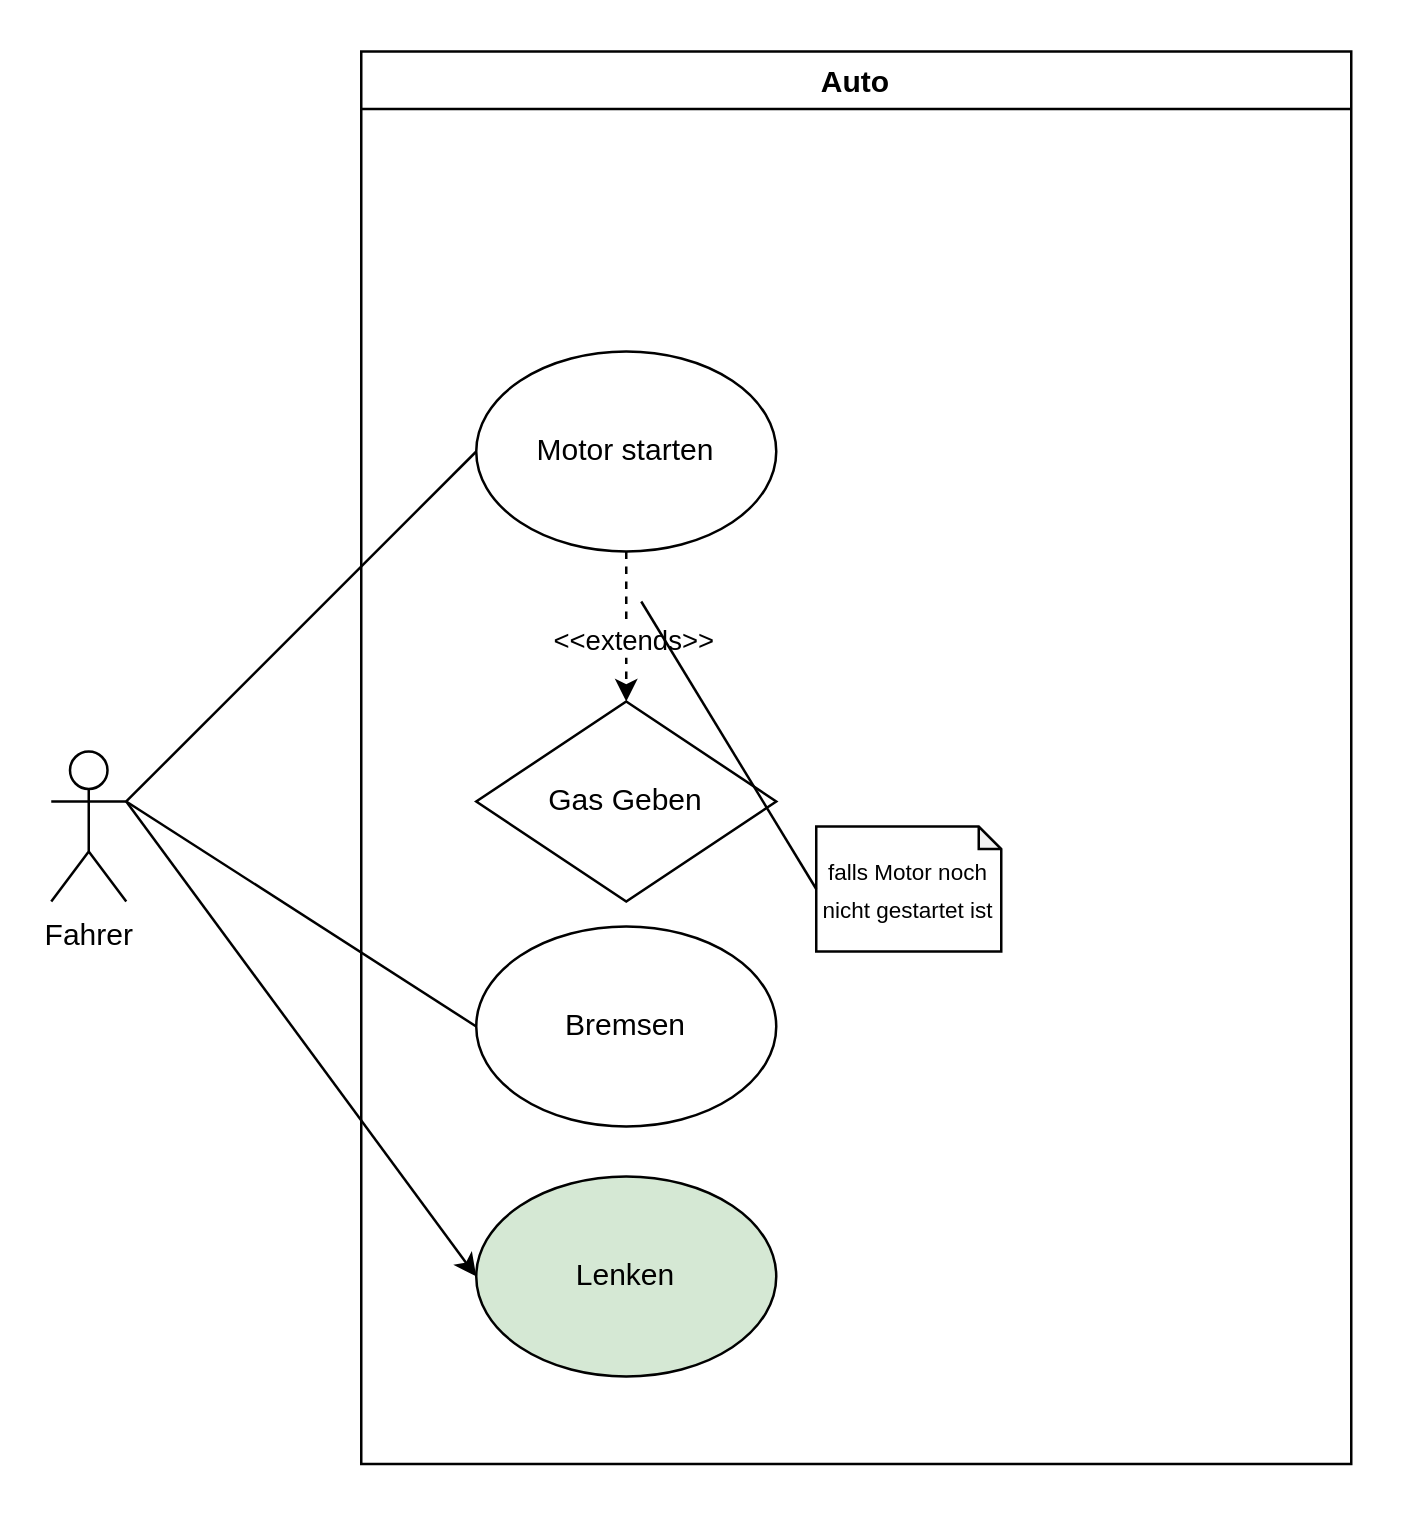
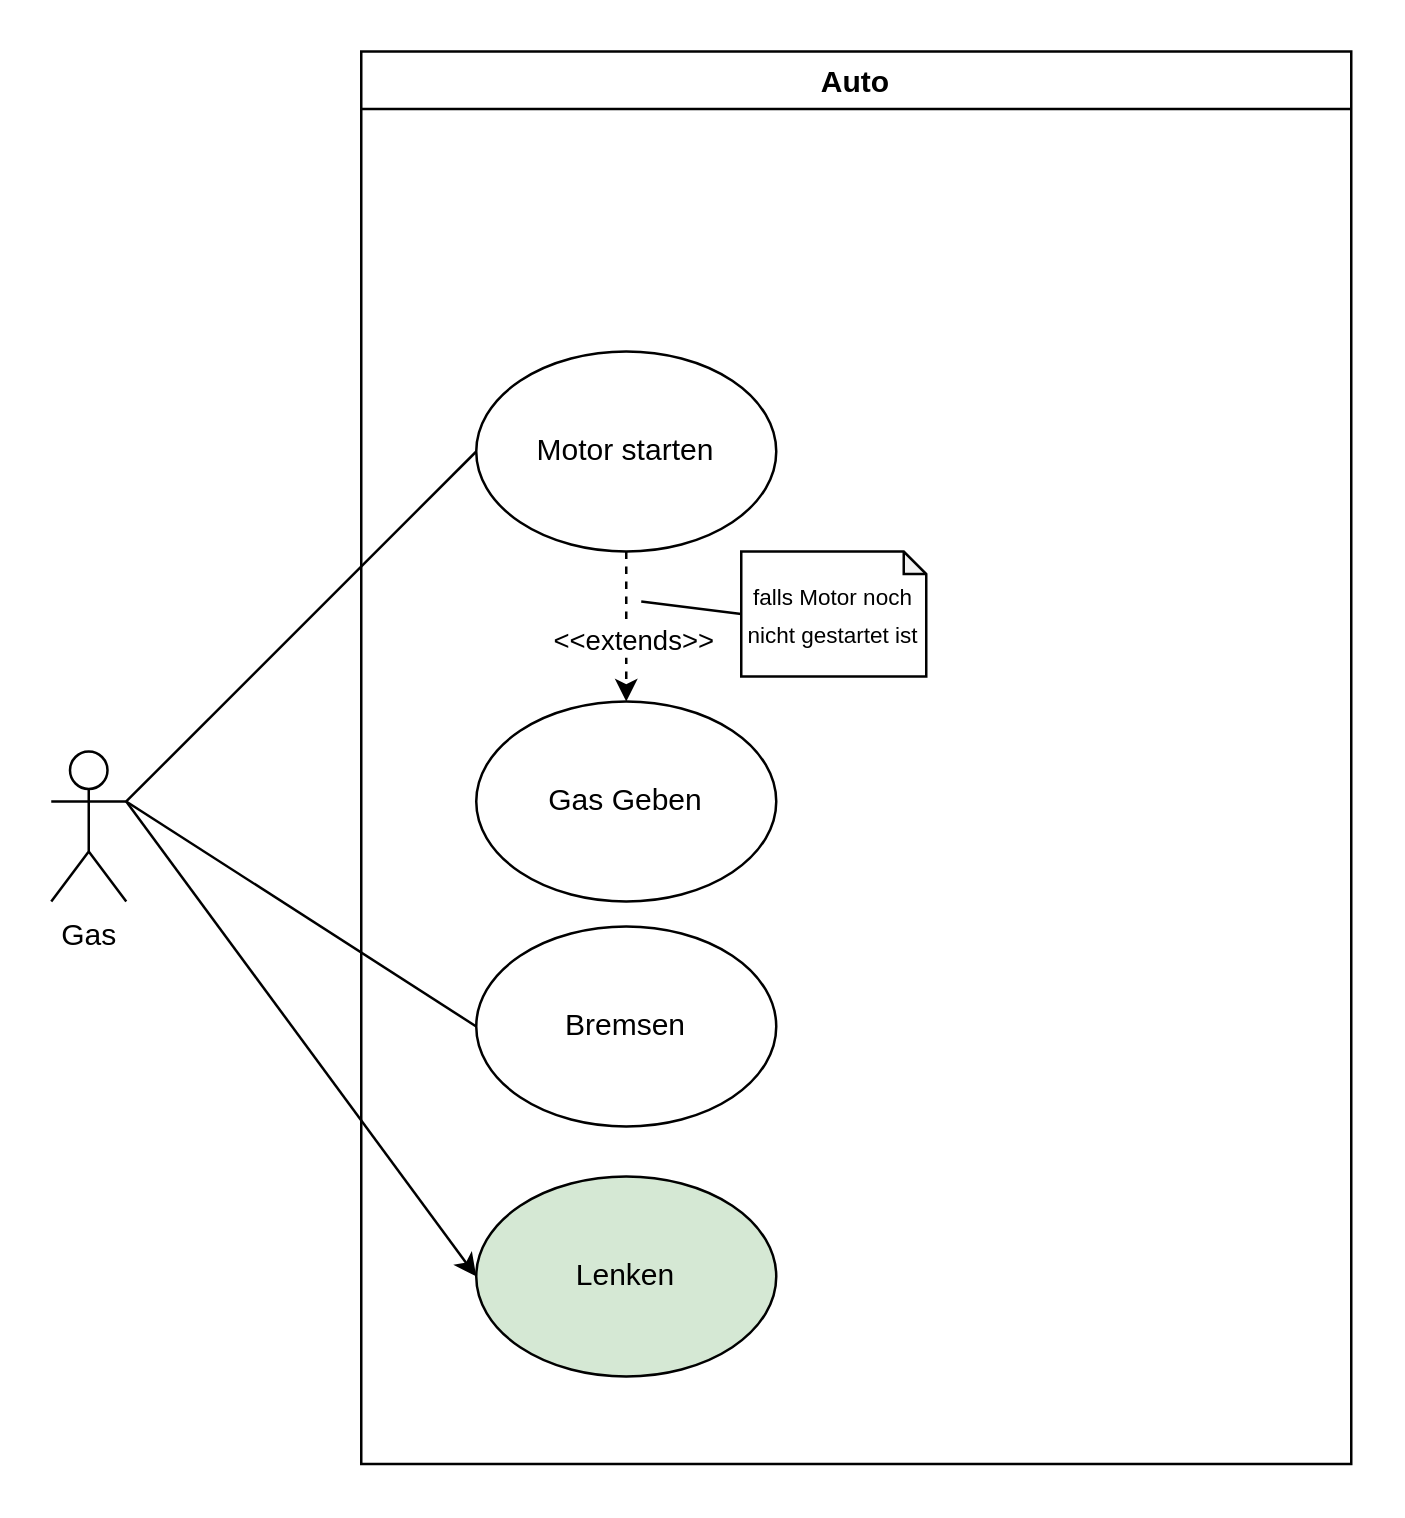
  <mxCell id="0" />
  <mxCell id="1" parent="0" />
  <mxCell id="2" value="Auto" style="swimlane;" vertex="1" parent="1"><mxGeometry x="144" y="20" width="396" height="565" as="geometry"><mxRectangle x="244" y="90" width="60" height="23" as="alternateBounds" /></mxGeometry></mxCell>
  <mxCell id="3" value="Motor starten&lt;span style=&quot;color: rgba(0 , 0 , 0 , 0) ; font-family: monospace ; font-size: 0px&quot;&gt;%3CmxGraphModel%3E%3Croot%3E%3CmxCell%20id%3D%220%22%2F%3E%3CmxCell%20id%3D%221%22%20parent%3D%220%22%2F%3E%3CmxCell%20id%3D%222%22%20value%3D%22%22%20style%3D%22edgeStyle%3DorthogonalEdgeStyle%3Brounded%3D0%3BorthogonalLoop%3D1%3BjettySize%3Dauto%3Bhtml%3D1%3B%22%20edge%3D%221%22%20parent%3D%221%22%3E%3CmxGeometry%20relative%3D%221%22%20as%3D%22geometry%22%3E%3CmxPoint%20x%3D%22135%22%20y%3D%22360%22%20as%3D%22sourcePoint%22%2F%3E%3CmxPoint%20x%3D%22135%22%20y%3D%22440%22%20as%3D%22targetPoint%22%2F%3E%3C%2FmxGeometry%3E%3C%2FmxCell%3E%3C%2Froot%3E%3C%2FmxGraphModel%3E&lt;/span&gt;" style="ellipse;whiteSpace=wrap;html=1;" vertex="1" parent="2"><mxGeometry x="46" y="120" width="120" height="80" as="geometry" /></mxCell>
- <mxCell id="4" value="Gas Geben" style="rhombus;whiteSpace=wrap;html=1;" vertex="1" parent="2"><mxGeometry x="46" y="260" width="120" height="80" as="geometry" /></mxCell>
+ <mxCell id="4" value="Gas Geben" style="ellipse;whiteSpace=wrap;html=1;" vertex="1" parent="2"><mxGeometry x="46" y="260" width="120" height="80" as="geometry" /></mxCell>
  <mxCell id="5" value="Bremsen" style="ellipse;whiteSpace=wrap;html=1;" vertex="1" parent="2"><mxGeometry x="46" y="350" width="120" height="80" as="geometry" /></mxCell>
  <mxCell id="6" value="Lenken" style="ellipse;whiteSpace=wrap;html=1;fillColor=#d5e8d4;" vertex="1" parent="2"><mxGeometry x="46" y="450" width="120" height="80" as="geometry" /></mxCell>
  <mxCell id="7" value="" style="endArrow=classic;html=1;rounded=0;dashed=1;exitX=0.5;exitY=1;exitDx=0;exitDy=0;entryX=0.5;entryY=0;entryDx=0;entryDy=0;" edge="1" parent="2" source="3" target="4"><mxGeometry width="50" height="50" relative="1" as="geometry"><mxPoint x="192" y="185" as="sourcePoint" /><mxPoint x="172" y="265" as="targetPoint" /></mxGeometry></mxCell>
  <mxCell id="8" value="&amp;lt;&amp;lt;extends&amp;gt;&amp;gt;" style="edgeLabel;html=1;align=center;verticalAlign=middle;resizable=0;points=[];" vertex="1" connectable="0" parent="7"><mxGeometry x="0.16" y="2" relative="1" as="geometry"><mxPoint as="offset" /></mxGeometry></mxCell>
- <mxCell id="9" value="&lt;font style=&quot;font-size: 9px&quot;&gt;falls Motor noch nicht gestartet ist&lt;/font&gt;" style="shape=note;whiteSpace=wrap;html=1;backgroundOutline=1;darkOpacity=0.05;size=9;" vertex="1" parent="2"><mxGeometry x="182" y="310" width="74" height="50" as="geometry" /></mxCell>
- <mxCell id="10" value="Fahrer" style="shape=umlActor;verticalLabelPosition=bottom;verticalAlign=top;html=1;outlineConnect=0;" vertex="1" parent="1"><mxGeometry x="20" y="300" width="30" height="60" as="geometry" /></mxCell>
+ <mxCell id="9" value="&lt;font style=&quot;font-size: 9px&quot;&gt;falls Motor noch nicht gestartet ist&lt;/font&gt;" style="shape=note;whiteSpace=wrap;html=1;backgroundOutline=1;darkOpacity=0.05;size=9;" vertex="1" parent="2"><mxGeometry x="152" y="200" width="74" height="50" as="geometry" /></mxCell>
+ <mxCell id="10" value="Gas" style="shape=umlActor;verticalLabelPosition=bottom;verticalAlign=top;html=1;outlineConnect=0;" vertex="1" parent="1"><mxGeometry x="20" y="300" width="30" height="60" as="geometry" /></mxCell>
  <mxCell id="11" value="" style="endArrow=none;html=1;rounded=0;entryX=0;entryY=0.5;entryDx=0;entryDy=0;exitX=1;exitY=0.333;exitDx=0;exitDy=0;exitPerimeter=0;" edge="1" parent="1" source="10" target="3"><mxGeometry width="50" height="50" relative="1" as="geometry"><mxPoint x="120" y="300" as="sourcePoint" /><mxPoint x="170" y="250" as="targetPoint" /></mxGeometry></mxCell>
  <mxCell id="12" value="" style="endArrow=none;html=1;rounded=0;entryX=0;entryY=0.5;entryDx=0;entryDy=0;exitX=1;exitY=0.333;exitDx=0;exitDy=0;exitPerimeter=0;" edge="1" parent="1" source="10" target="5"><mxGeometry width="50" height="50" relative="1" as="geometry"><mxPoint x="70" y="340" as="sourcePoint" /><mxPoint x="214" y="240" as="targetPoint" /></mxGeometry></mxCell>
  <mxCell id="13" value="" style="endArrow=classic;html=1;rounded=0;entryX=0;entryY=0.5;entryDx=0;entryDy=0;exitX=1;exitY=0.333;exitDx=0;exitDy=0;exitPerimeter=0;" edge="1" parent="1" source="10" target="6"><mxGeometry width="50" height="50" relative="1" as="geometry"><mxPoint x="80" y="350" as="sourcePoint" /><mxPoint x="224" y="250" as="targetPoint" /></mxGeometry></mxCell>
  <mxCell id="14" value="" style="endArrow=none;html=1;rounded=0;fontSize=9;entryX=0;entryY=0.5;entryDx=0;entryDy=0;entryPerimeter=0;" edge="1" parent="1" target="9"><mxGeometry width="50" height="50" relative="1" as="geometry"><mxPoint x="256" y="240" as="sourcePoint" /><mxPoint x="266" y="290" as="targetPoint" /></mxGeometry></mxCell>
